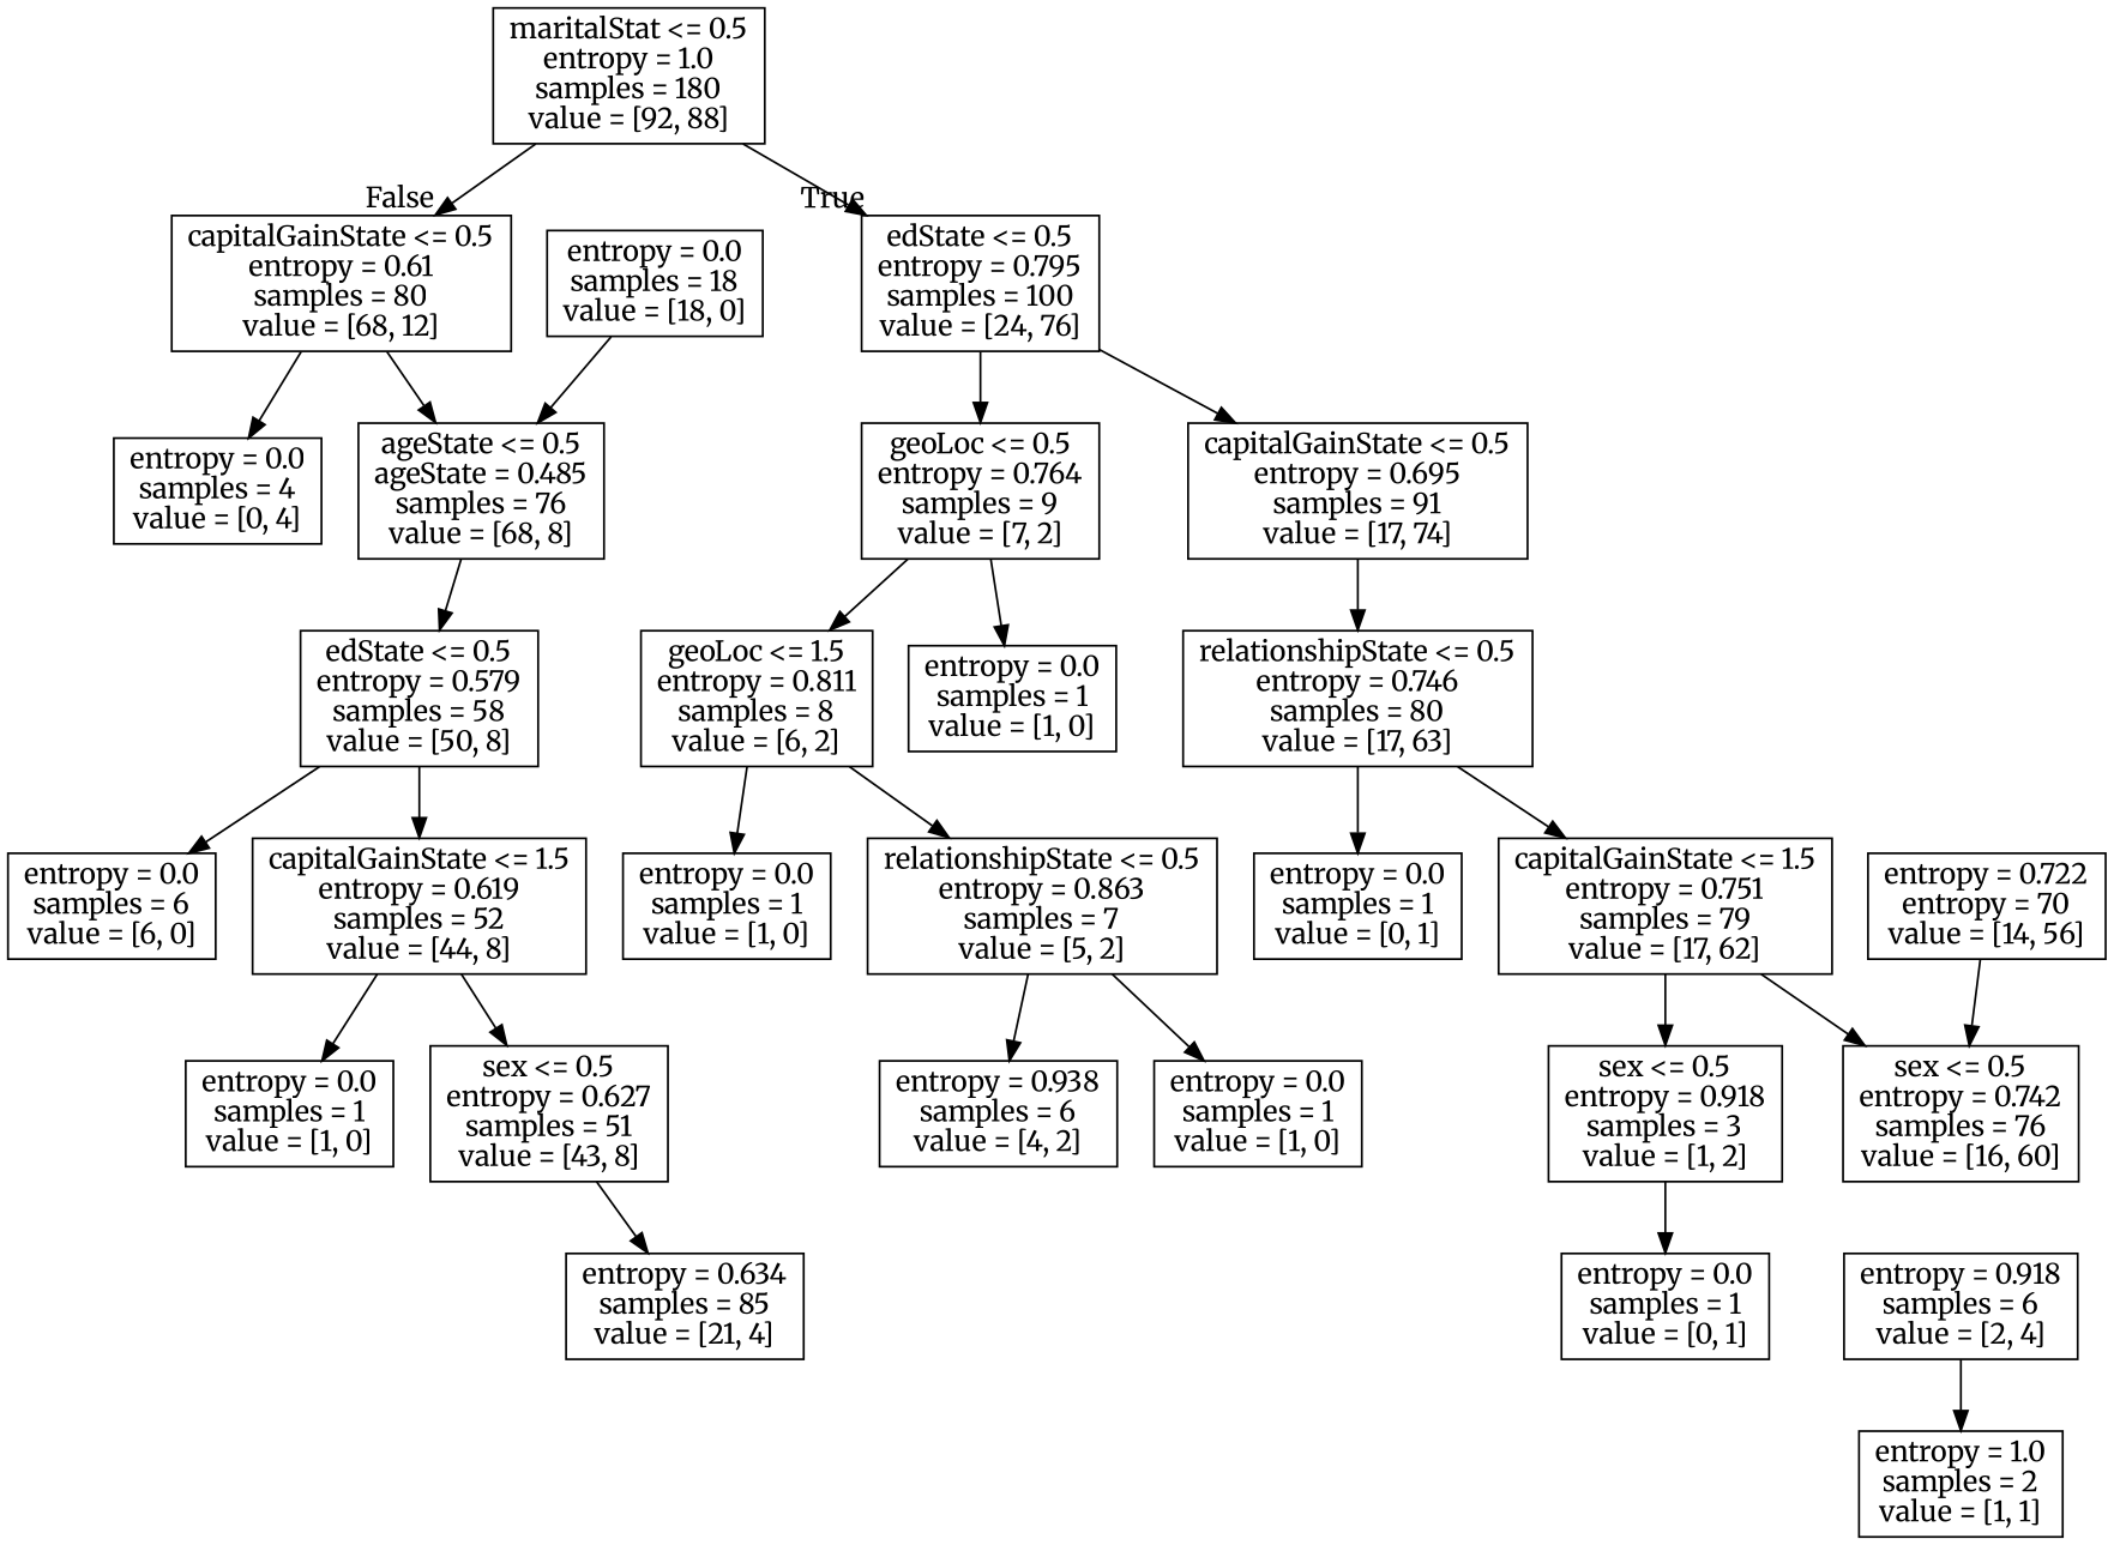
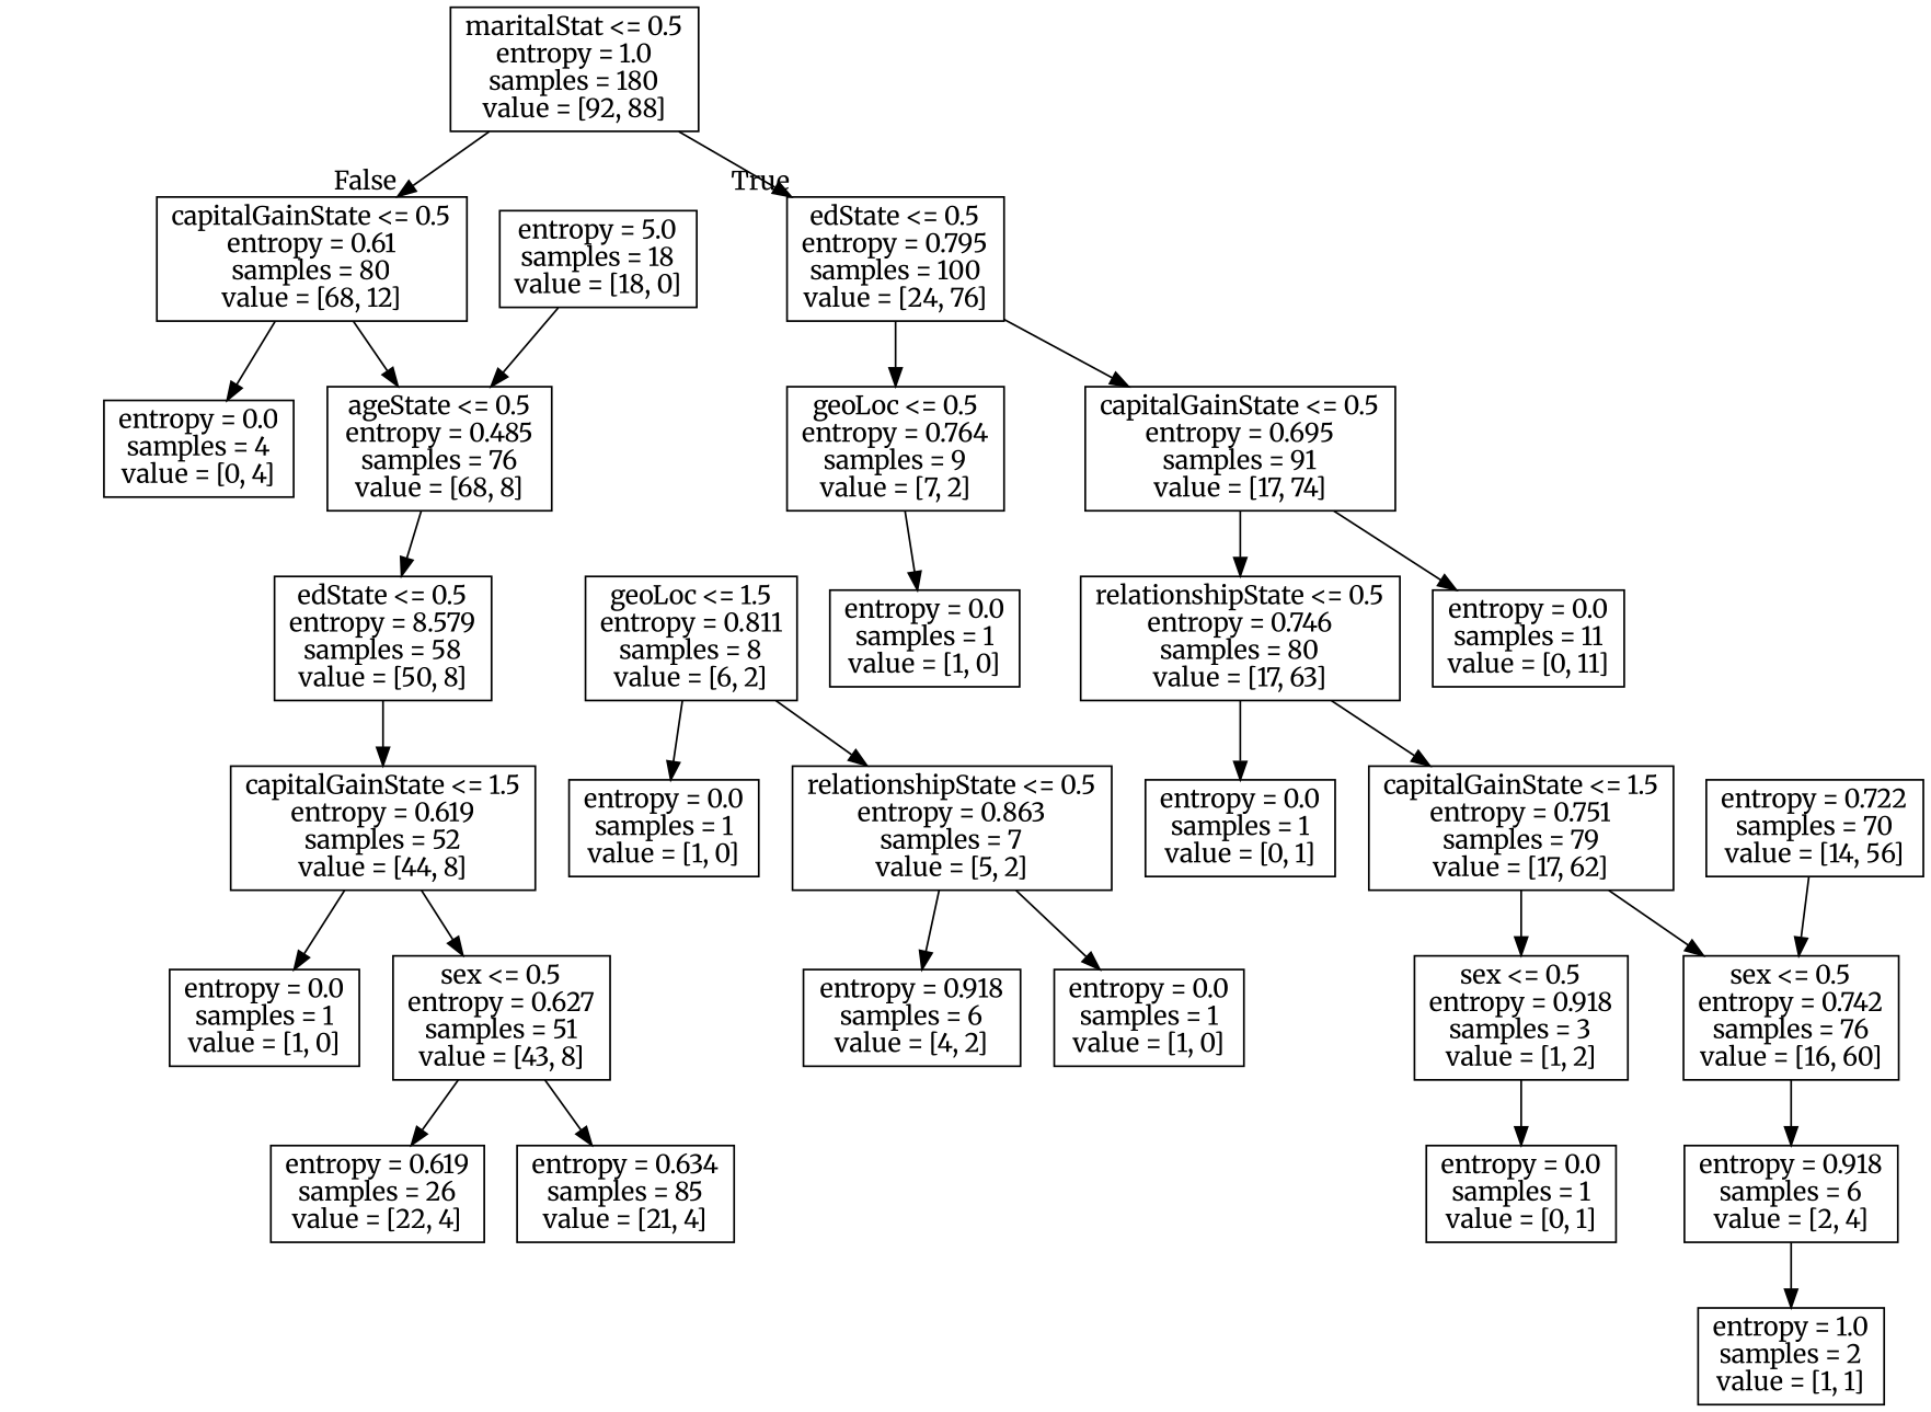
  digraph {
    fontname=Merriweather
    node [fontname=Merriweather shape=box]
    edge [fontname=Merriweather]
    n1 [label="maritalStat <= 0.5\nentropy = 1.0\nsamples = 180\nvalue = [92, 88]"]
    n2 [label="edState <= 0.5\nentropy = 0.795\nsamples = 100\nvalue = [24, 76]"]
    n3 [label="capitalGainState <= 0.5\nentropy = 0.61\nsamples = 80\nvalue = [68, 12]"]
    n4 [label="capitalGainState <= 0.5\nentropy = 0.695\nsamples = 91\nvalue = [17, 74]"]
    n5 [label="geoLoc <= 0.5\nentropy = 0.764\nsamples = 9\nvalue = [7, 2]"]
    n6 [label="entropy = 0.0\nsamples = 4\nvalue = [0, 4]"]
-   n7 [label="ageState <= 0.5\nageState = 0.485\nsamples = 76\nvalue = [68, 8]"]
+   n7 [label="ageState <= 0.5\nentropy = 0.485\nsamples = 76\nvalue = [68, 8]"]
+   n8 [label="entropy = 0.0\nsamples = 11\nvalue = [0, 11]"]
    n9 [label="relationshipState <= 0.5\nentropy = 0.746\nsamples = 80\nvalue = [17, 63]"]
    n10 [label="entropy = 0.0\nsamples = 1\nvalue = [1, 0]"]
    n11 [label="geoLoc <= 1.5\nentropy = 0.811\nsamples = 8\nvalue = [6, 2]"]
    n12 [label="capitalGainState <= 1.5\nentropy = 0.751\nsamples = 79\nvalue = [17, 62]"]
    n13 [label="entropy = 0.0\nsamples = 1\nvalue = [0, 1]"]
    n14 [label="sex <= 0.5\nentropy = 0.918\nsamples = 3\nvalue = [1, 2]"]
    n15 [label="sex <= 0.5\nentropy = 0.742\nsamples = 76\nvalue = [16, 60]"]
    n16 [label="entropy = 0.0\nsamples = 1\nvalue = [0, 1]"]
    n17 [label="entropy = 0.918\nsamples = 6\nvalue = [2, 4]"]
    n18 [label="entropy = 1.0\nsamples = 2\nvalue = [1, 1]"]
-   n19 [label="entropy = 0.722\nentropy = 70\nvalue = [14, 56]"]
+   n19 [label="entropy = 0.722\nsamples = 70\nvalue = [14, 56]"]
    n20 [label="relationshipState <= 0.5\nentropy = 0.863\nsamples = 7\nvalue = [5, 2]"]
    n21 [label="entropy = 0.0\nsamples = 1\nvalue = [1, 0]"]
-   n22 [label="entropy = 0.938\nsamples = 6\nvalue = [4, 2]"]
+   n22 [label="entropy = 0.918\nsamples = 6\nvalue = [4, 2]"]
    n23 [label="entropy = 0.0\nsamples = 1\nvalue = [1, 0]"]
-   n24 [label="edState <= 0.5\nentropy = 0.579\nsamples = 58\nvalue = [50, 8]"]
+   n24 [label="edState <= 0.5\nentropy = 8.579\nsamples = 58\nvalue = [50, 8]"]
    n25 [label="capitalGainState <= 1.5\nentropy = 0.619\nsamples = 52\nvalue = [44, 8]"]
-   n26 [label="entropy = 0.0\nsamples = 6\nvalue = [6, 0]"]
-   n27 [label="entropy = 0.0\nsamples = 18\nvalue = [18, 0]"]
+   n27 [label="entropy = 5.0\nsamples = 18\nvalue = [18, 0]"]
    n28 [label="entropy = 0.0\nsamples = 1\nvalue = [1, 0]"]
    n29 [label="sex <= 0.5\nentropy = 0.627\nsamples = 51\nvalue = [43, 8]"]
+   n30 [label="entropy = 0.619\nsamples = 26\nvalue = [22, 4]"]
    n31 [label="entropy = 0.634\nsamples = 85\nvalue = [21, 4]"]
    n1 -> n2 [headlabel=True labelangle=45 labeldistance=2.5]
    n1 -> n3 [headlabel=False labelangle=-45 labeldistance=2.5]
    n2 -> n4
    n2 -> n5
    n3 -> n6
    n3 -> n7
+   n4 -> n8
    n4 -> n9
    n5 -> n10
-   n5 -> n11
    n7 -> n24
    n9 -> n12
    n9 -> n13
    n11 -> n20
    n11 -> n21
    n12 -> n14
    n12 -> n15
    n14 -> n16
+   n15 -> n17
    n17 -> n18
    n19 -> n15
    n20 -> n22
    n20 -> n23
    n24 -> n25
-   n24 -> n26
    n25 -> n28
    n25 -> n29
    n27 -> n7
+   n29 -> n30
    n29 -> n31
  }
